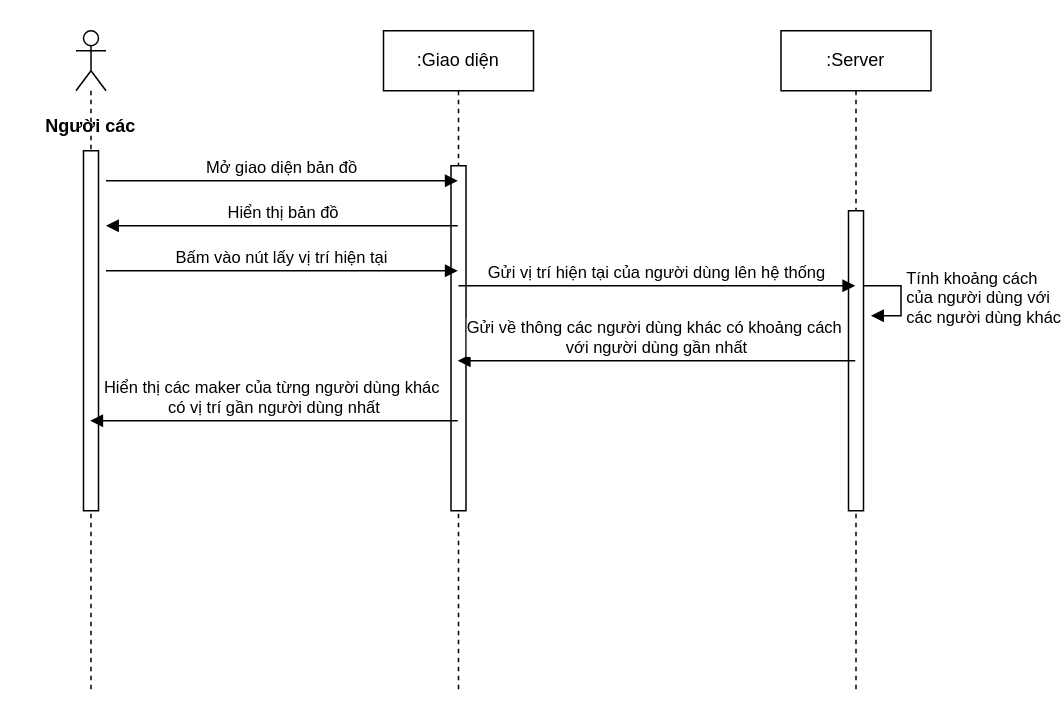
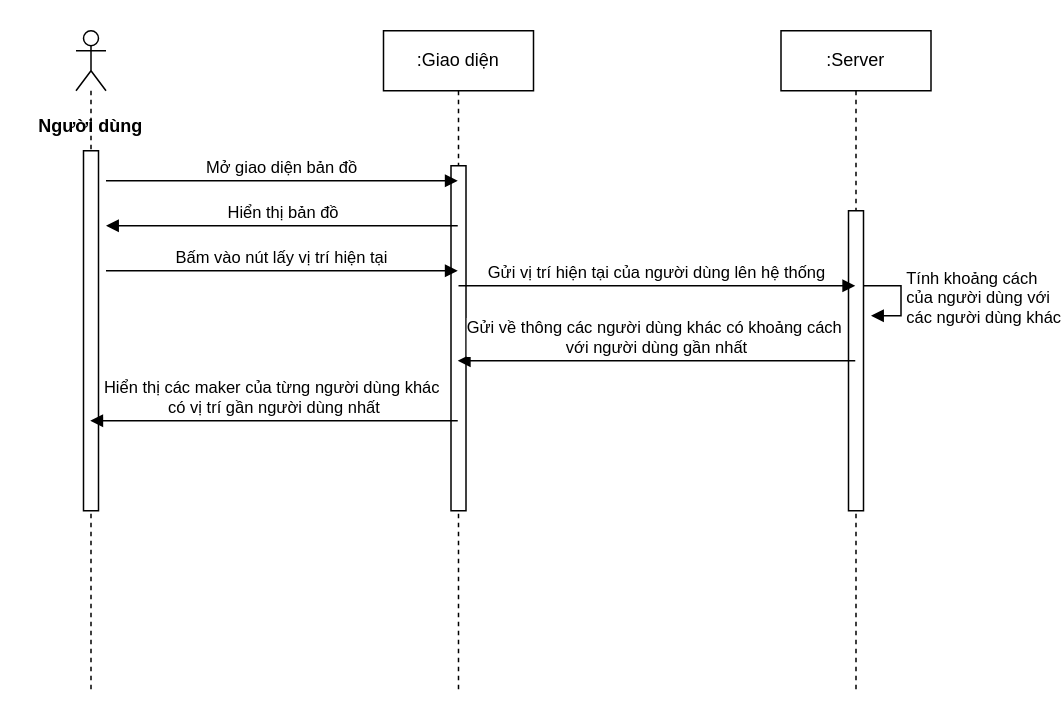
  <mxCell id="0" />
  <mxCell id="1" parent="0" />
  <mxCell id="2" value="" style="shape=umlLifeline;participant=umlActor;perimeter=lifelinePerimeter;whiteSpace=wrap;html=1;container=1;collapsible=0;recursiveResize=0;verticalAlign=top;spacingTop=36;outlineConnect=0;" vertex="1" parent="1"><mxGeometry x="50" y="20" width="20" height="440" as="geometry" /></mxCell>
  <mxCell id="3" value="" style="html=1;points=[];perimeter=orthogonalPerimeter;" vertex="1" parent="2"><mxGeometry x="5" y="80" width="10" height="240" as="geometry" /></mxCell>
  <mxCell id="4" value=":Giao diện" style="shape=umlLifeline;perimeter=lifelinePerimeter;whiteSpace=wrap;html=1;container=1;collapsible=0;recursiveResize=0;outlineConnect=0;" vertex="1" parent="1"><mxGeometry x="255" y="20" width="100" height="440" as="geometry" /></mxCell>
  <mxCell id="5" value="" style="html=1;points=[];perimeter=orthogonalPerimeter;" vertex="1" parent="4"><mxGeometry x="45" y="90" width="10" height="230" as="geometry" /></mxCell>
  <mxCell id="6" value=":Server" style="shape=umlLifeline;perimeter=lifelinePerimeter;whiteSpace=wrap;html=1;container=1;collapsible=0;recursiveResize=0;outlineConnect=0;" vertex="1" parent="1"><mxGeometry x="520" y="20" width="100" height="440" as="geometry" /></mxCell>
  <mxCell id="7" value="" style="html=1;points=[];perimeter=orthogonalPerimeter;" vertex="1" parent="6"><mxGeometry x="45" y="120" width="10" height="200" as="geometry" /></mxCell>
  <mxCell id="8" value="Tính khoảng cách&lt;br&gt;của người dùng với&lt;br&gt;các người dùng khác" style="edgeStyle=orthogonalEdgeStyle;html=1;align=left;spacingLeft=2;endArrow=block;rounded=0;entryX=1;entryY=0;" edge="1" parent="6"><mxGeometry relative="1" as="geometry"><mxPoint x="55" y="170" as="sourcePoint" /><Array as="points"><mxPoint x="80" y="170" /></Array><mxPoint x="60" y="190" as="targetPoint" /></mxGeometry></mxCell>
- <mxCell id="9" value="Người các" style="text;align=center;fontStyle=1;verticalAlign=middle;spacingLeft=3;spacingRight=3;strokeColor=none;rotatable=0;points=[[0,0.5],[1,0.5]];portConstraint=eastwest;" vertex="1" parent="1"><mxGeometry x="20" y="70" width="80" height="26" as="geometry" /></mxCell>
+ <mxCell id="9" value="Người dùng" style="text;align=center;fontStyle=1;verticalAlign=middle;spacingLeft=3;spacingRight=3;strokeColor=none;rotatable=0;points=[[0,0.5],[1,0.5]];portConstraint=eastwest;" vertex="1" parent="1"><mxGeometry x="20" y="70" width="80" height="26" as="geometry" /></mxCell>
  <mxCell id="10" value="Mở giao diện bản đồ" style="html=1;verticalAlign=bottom;endArrow=block;" edge="1" parent="1" target="4"><mxGeometry width="80" relative="1" as="geometry"><mxPoint x="70" y="120" as="sourcePoint" /><mxPoint x="150" y="120" as="targetPoint" /></mxGeometry></mxCell>
  <mxCell id="11" value="Hiển thị bản đồ" style="html=1;verticalAlign=bottom;endArrow=block;" edge="1" parent="1" source="4"><mxGeometry width="80" relative="1" as="geometry"><mxPoint x="180" y="150" as="sourcePoint" /><mxPoint x="70" y="150" as="targetPoint" /><Array as="points"><mxPoint x="210" y="150" /></Array></mxGeometry></mxCell>
  <mxCell id="12" value="Gửi vị trí hiện tại của người dùng lên hệ thống" style="html=1;verticalAlign=bottom;endArrow=block;" edge="1" parent="1" target="6"><mxGeometry width="80" relative="1" as="geometry"><mxPoint x="305" y="190" as="sourcePoint" /><mxPoint x="400" y="180" as="targetPoint" /><Array as="points"><mxPoint x="340" y="190" /></Array></mxGeometry></mxCell>
  <mxCell id="13" value="Gửi về thông các người dùng khác có khoảng cách&amp;nbsp;&lt;br&gt;với người dùng gần nhất" style="html=1;verticalAlign=bottom;endArrow=block;" edge="1" parent="1" source="6" target="4"><mxGeometry width="80" relative="1" as="geometry"><mxPoint x="450" y="260" as="sourcePoint" /><mxPoint x="530" y="260" as="targetPoint" /></mxGeometry></mxCell>
  <mxCell id="14" value="Hiển thị các maker của từng người dùng khác&amp;nbsp;&lt;br&gt;có vị trí gần người dùng nhất" style="html=1;verticalAlign=bottom;endArrow=block;" edge="1" parent="1" source="4" target="2"><mxGeometry width="80" relative="1" as="geometry"><mxPoint x="250" y="280" as="sourcePoint" /><mxPoint x="260" y="260" as="targetPoint" /><Array as="points"><mxPoint x="210" y="280" /></Array></mxGeometry></mxCell>
  <mxCell id="15" value="Bấm vào nút lấy vị trí hiện tại" style="html=1;verticalAlign=bottom;endArrow=block;" edge="1" parent="1" target="4"><mxGeometry width="80" relative="1" as="geometry"><mxPoint x="70" y="180" as="sourcePoint" /><mxPoint x="150" y="180" as="targetPoint" /></mxGeometry></mxCell>
